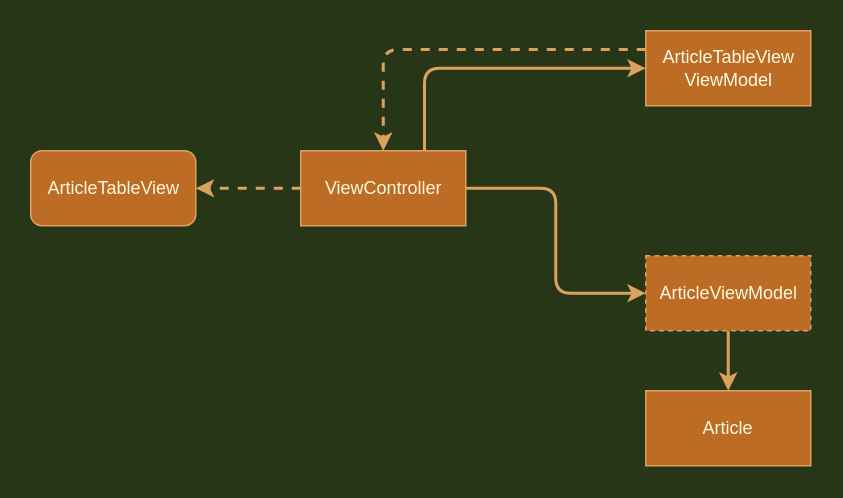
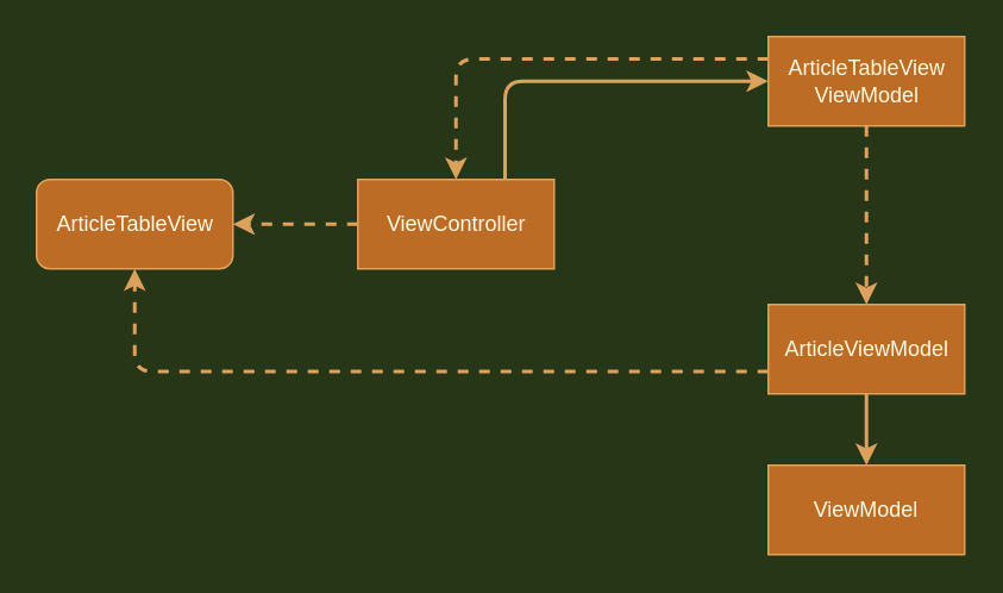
  <mxCell id="0" />
  <mxCell id="1" parent="0" />
  <mxCell id="2" value="ArticleTableView" style="html=1;fillColor=#BC6C25;strokeColor=#DDA15E;fontColor=#FEFAE0;rounded=1;" vertex="1" parent="1"><mxGeometry x="20" y="100" width="110" height="50" as="geometry" /></mxCell>
  <mxCell id="3" style="edgeStyle=orthogonalEdgeStyle;curved=0;rounded=1;sketch=0;orthogonalLoop=1;jettySize=auto;html=1;entryX=1;entryY=0.5;entryDx=0;entryDy=0;fontColor=#FEFAE0;strokeColor=#DDA15E;fillColor=#BC6C25;strokeWidth=2;dashed=1;" edge="1" parent="1" source="6" target="2"><mxGeometry relative="1" as="geometry" /></mxCell>
  <mxCell id="4" style="edgeStyle=orthogonalEdgeStyle;curved=0;rounded=1;sketch=0;orthogonalLoop=1;jettySize=auto;html=1;entryX=0;entryY=0.5;entryDx=0;entryDy=0;fontColor=#FEFAE0;strokeColor=#DDA15E;fillColor=#BC6C25;strokeWidth=2;exitX=0.75;exitY=0;exitDx=0;exitDy=0;" edge="1" parent="1" source="6" target="12"><mxGeometry relative="1" as="geometry" /></mxCell>
- <mxCell id="5" style="edgeStyle=orthogonalEdgeStyle;curved=0;rounded=1;sketch=0;orthogonalLoop=1;jettySize=auto;html=1;entryX=0;entryY=0.5;entryDx=0;entryDy=0;fontColor=#FEFAE0;strokeColor=#DDA15E;fillColor=#BC6C25;strokeWidth=2;" edge="1" parent="1" source="6" target="9"><mxGeometry relative="1" as="geometry" /></mxCell>
  <mxCell id="6" value="ViewController" style="html=1;rounded=0;sketch=0;fontColor=#FEFAE0;strokeColor=#DDA15E;fillColor=#BC6C25;" vertex="1" parent="1"><mxGeometry x="200" y="100" width="110" height="50" as="geometry" /></mxCell>
  <mxCell id="7" value="" style="edgeStyle=orthogonalEdgeStyle;curved=0;rounded=1;sketch=0;orthogonalLoop=1;jettySize=auto;html=1;fontColor=#FEFAE0;strokeColor=#DDA15E;strokeWidth=2;fillColor=#BC6C25;" edge="1" parent="1" source="9" target="13"><mxGeometry relative="1" as="geometry" /></mxCell>
- <mxCell id="9" value="ArticleViewModel" style="html=1;rounded=0;sketch=0;fontColor=#FEFAE0;strokeColor=#DDA15E;fillColor=#BC6C25;dashed=1;" vertex="1" parent="1"><mxGeometry x="430" y="170" width="110" height="50" as="geometry" /></mxCell>
+ <mxCell id="8" style="edgeStyle=orthogonalEdgeStyle;curved=0;rounded=1;sketch=0;orthogonalLoop=1;jettySize=auto;html=1;exitX=0;exitY=0.75;exitDx=0;exitDy=0;entryX=0.5;entryY=1;entryDx=0;entryDy=0;dashed=1;fontColor=#FEFAE0;strokeColor=#DDA15E;strokeWidth=2;fillColor=#BC6C25;" edge="1" parent="1" source="9" target="2"><mxGeometry relative="1" as="geometry" /></mxCell>
+ <mxCell id="9" value="ArticleViewModel" style="html=1;rounded=0;sketch=0;fontColor=#FEFAE0;strokeColor=#DDA15E;fillColor=#BC6C25;" vertex="1" parent="1"><mxGeometry x="430" y="170" width="110" height="50" as="geometry" /></mxCell>
+ <mxCell id="10" style="edgeStyle=orthogonalEdgeStyle;curved=0;rounded=1;sketch=0;orthogonalLoop=1;jettySize=auto;html=1;entryX=0.5;entryY=0;entryDx=0;entryDy=0;fontColor=#FEFAE0;strokeColor=#DDA15E;fillColor=#BC6C25;dashed=1;strokeWidth=2;" edge="1" parent="1" source="12" target="9"><mxGeometry relative="1" as="geometry" /></mxCell>
  <mxCell id="11" style="edgeStyle=orthogonalEdgeStyle;curved=0;rounded=1;sketch=0;orthogonalLoop=1;jettySize=auto;html=1;entryX=0.5;entryY=0;entryDx=0;entryDy=0;fontColor=#FEFAE0;strokeColor=#DDA15E;strokeWidth=2;fillColor=#BC6C25;exitX=0;exitY=0.25;exitDx=0;exitDy=0;dashed=1;" edge="1" parent="1" source="12" target="6"><mxGeometry relative="1" as="geometry" /></mxCell>
  <mxCell id="12" value="ArticleTableView&lt;br&gt;ViewModel" style="html=1;rounded=0;sketch=0;fontColor=#FEFAE0;strokeColor=#DDA15E;fillColor=#BC6C25;" vertex="1" parent="1"><mxGeometry x="430" y="20" width="110" height="50" as="geometry" /></mxCell>
- <mxCell id="13" value="Article" style="whiteSpace=wrap;html=1;rounded=0;fontColor=#FEFAE0;strokeColor=#DDA15E;fillColor=#BC6C25;sketch=0;" vertex="1" parent="1"><mxGeometry x="430" y="260" width="110" height="50" as="geometry" /></mxCell>
+ <mxCell id="13" value="ViewModel" style="whiteSpace=wrap;html=1;rounded=0;fontColor=#FEFAE0;strokeColor=#DDA15E;fillColor=#BC6C25;sketch=0;" vertex="1" parent="1"><mxGeometry x="430" y="260" width="110" height="50" as="geometry" /></mxCell>
